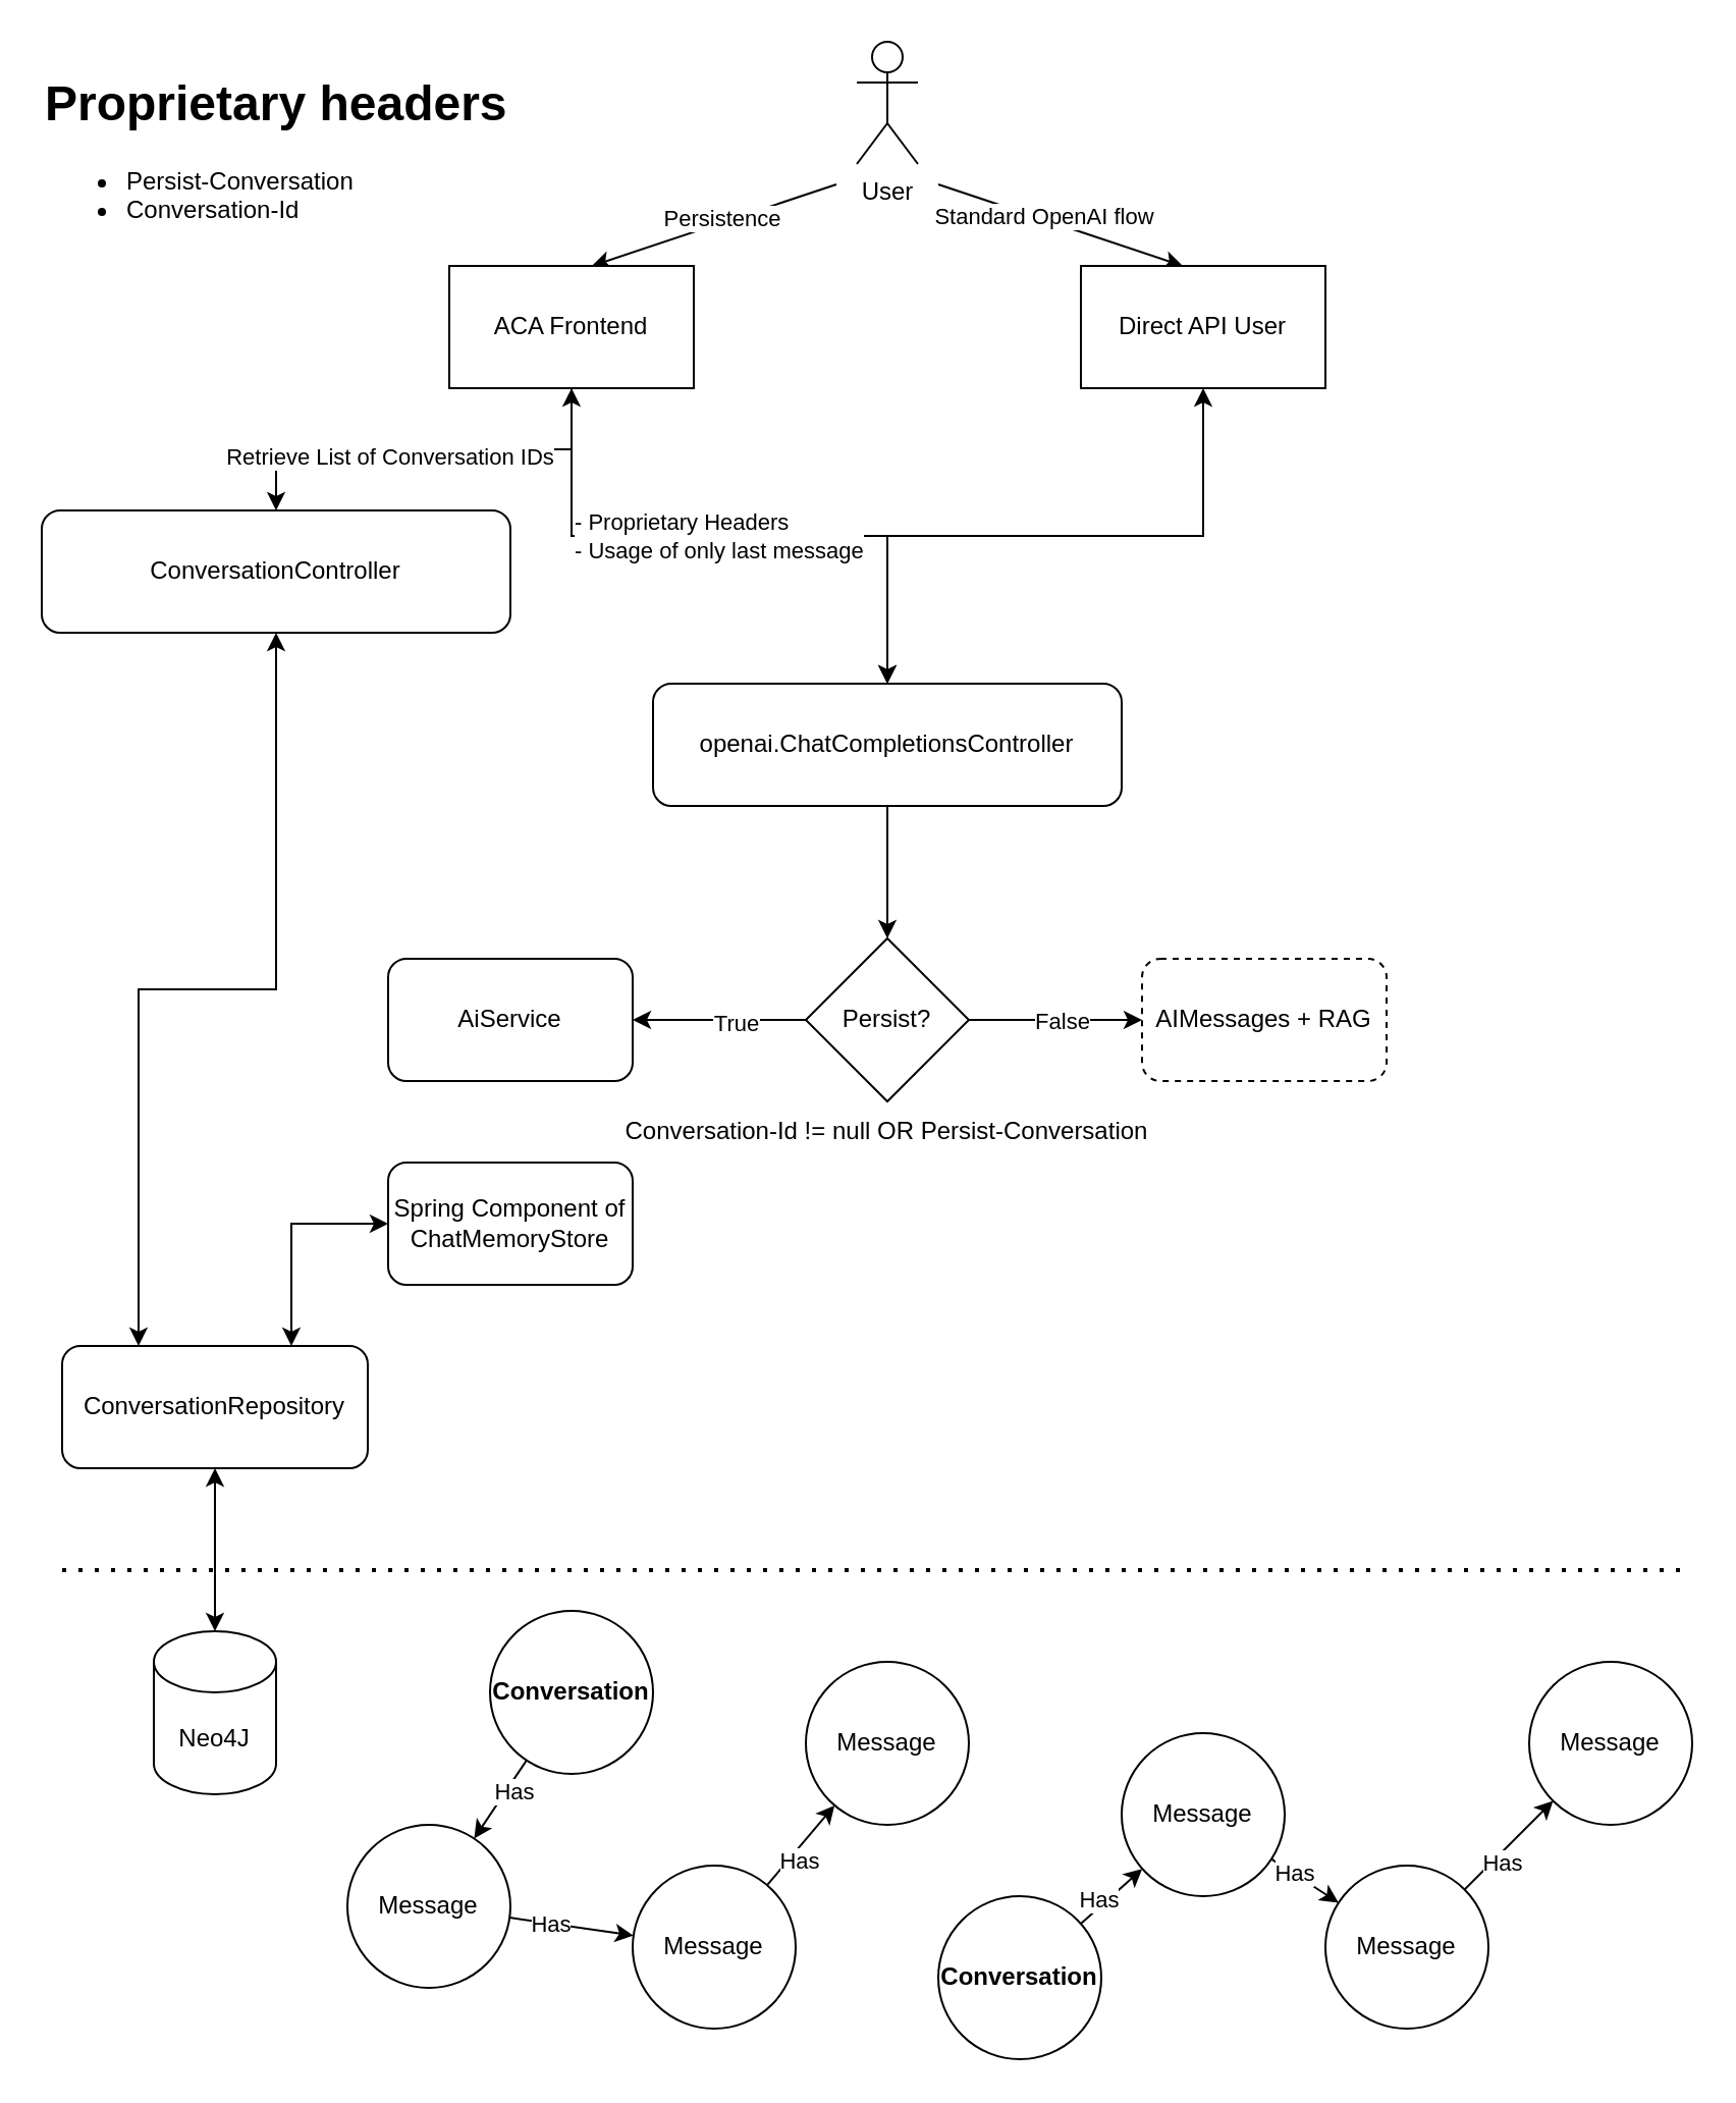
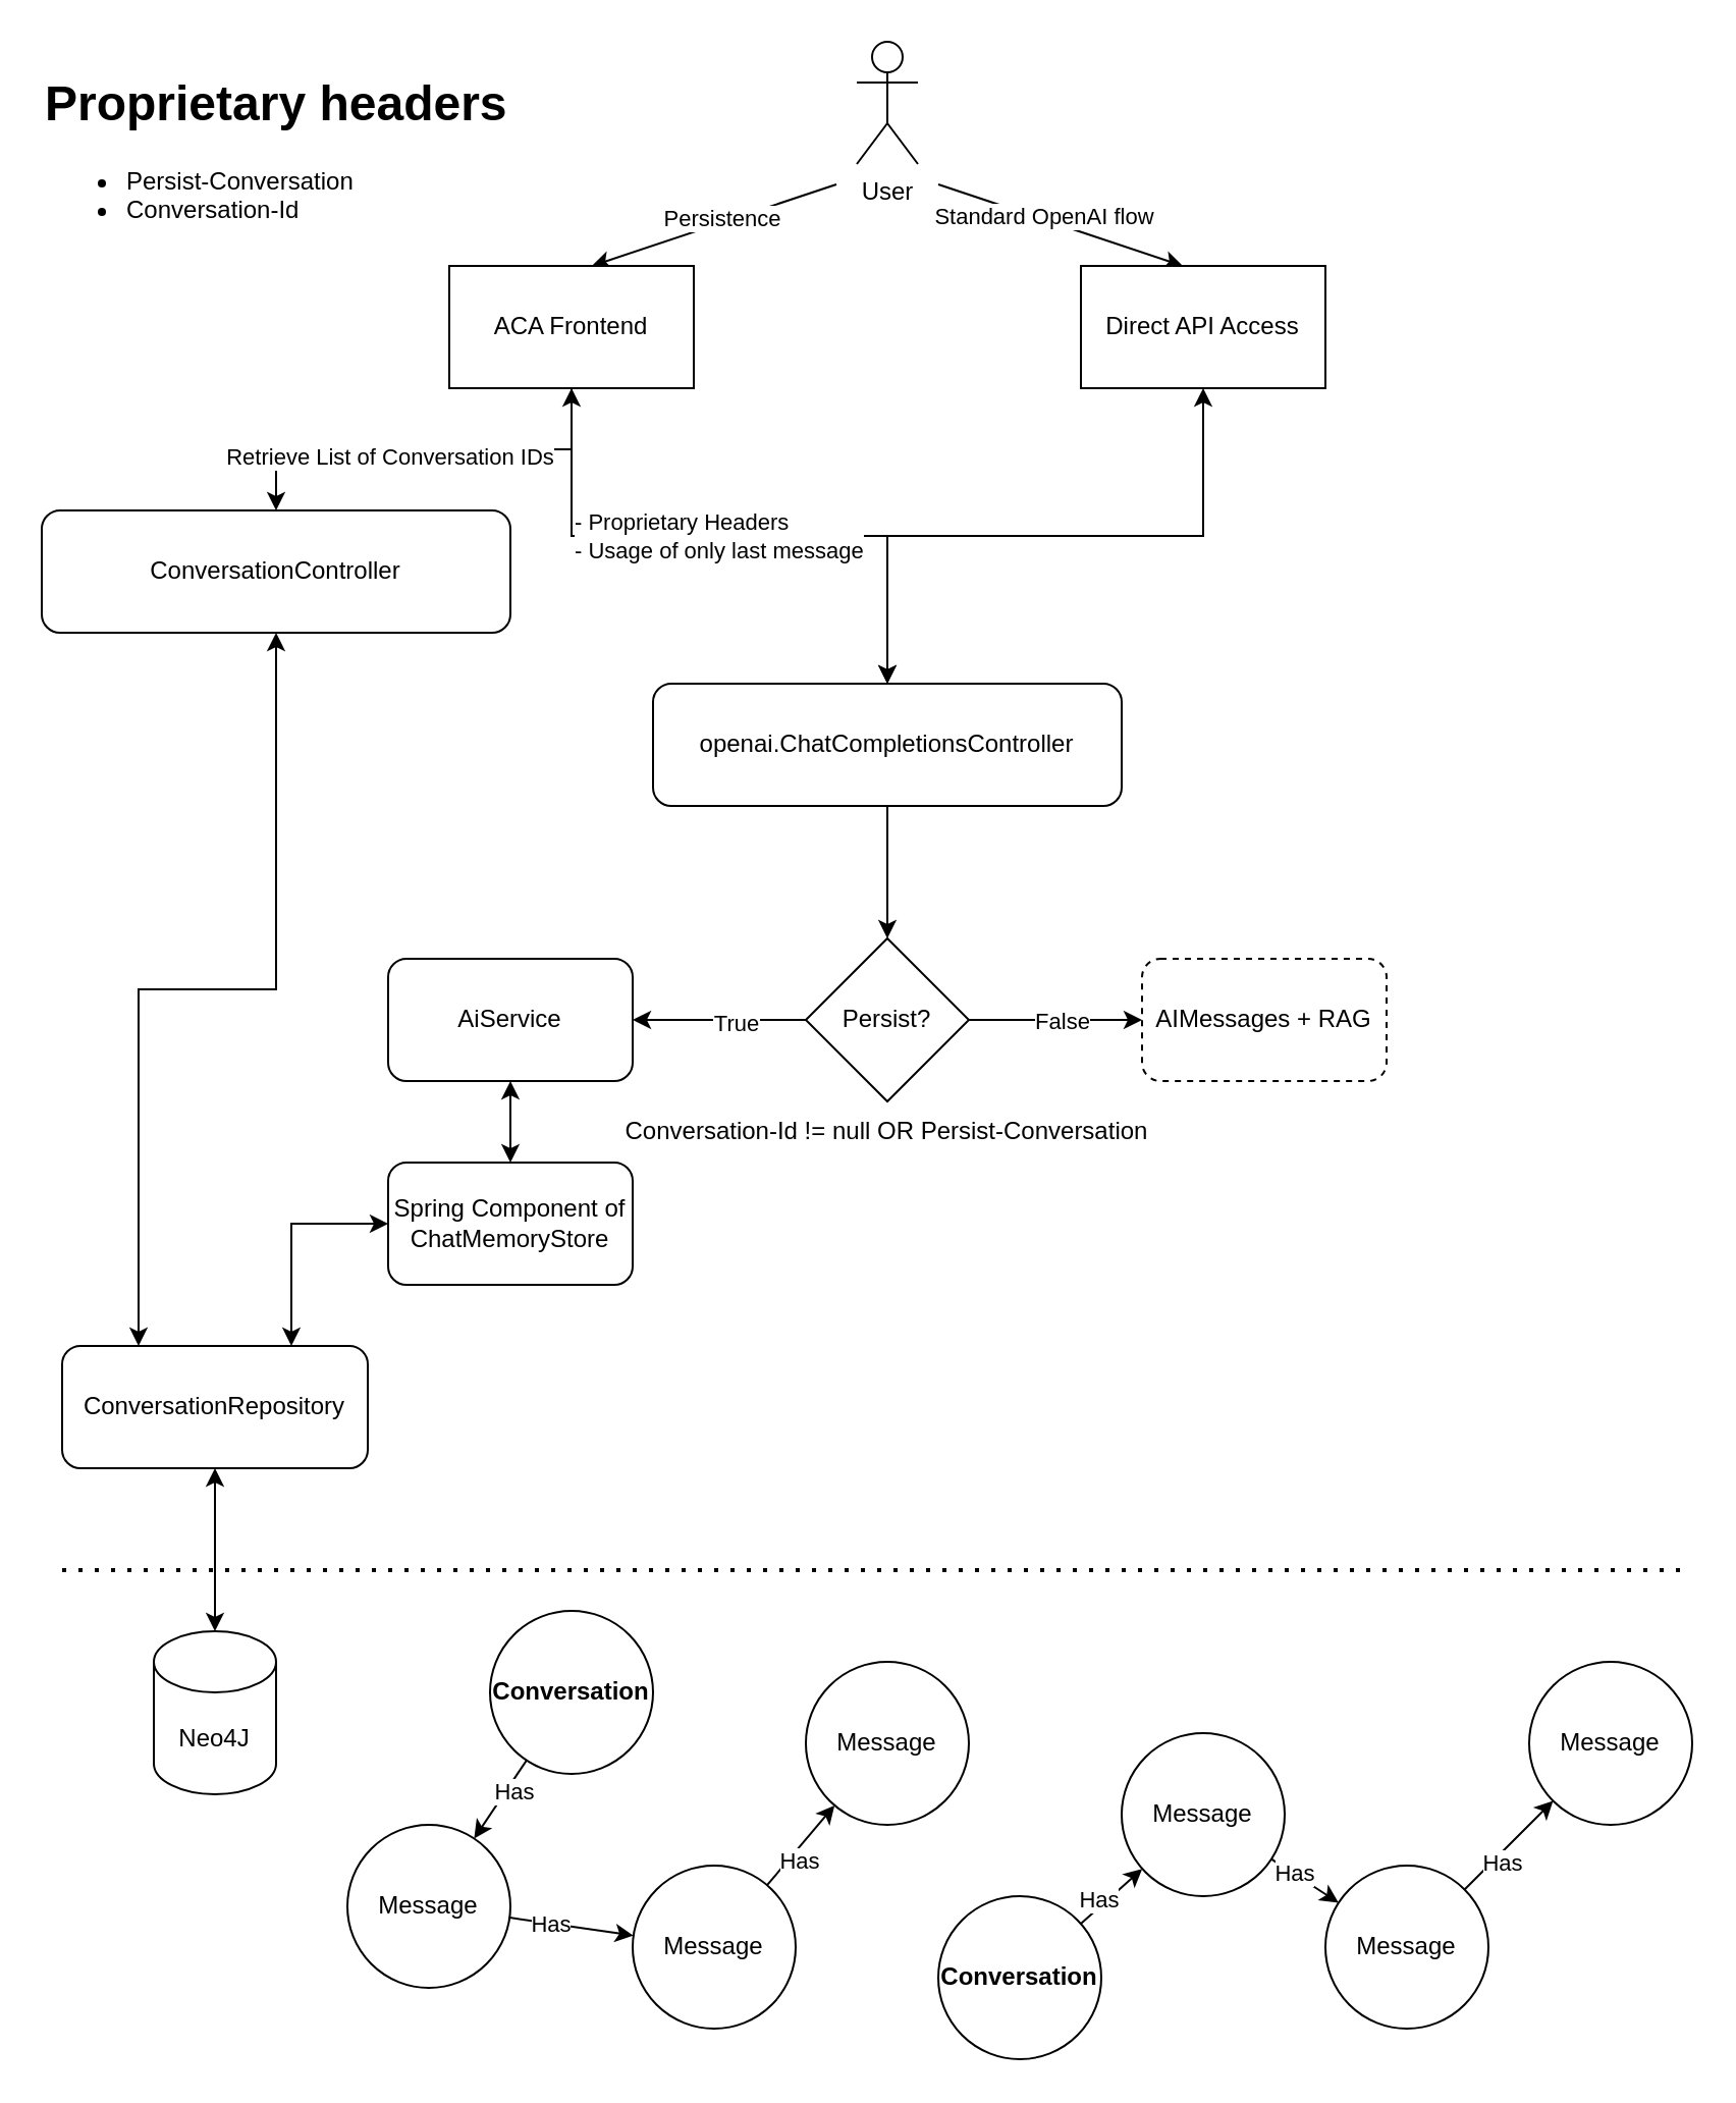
  <mxCell id="0" />
  <mxCell id="1" parent="0" />
  <mxCell id="2" value="Neo4J" style="shape=cylinder3;whiteSpace=wrap;html=1;boundedLbl=1;backgroundOutline=1;size=15;" vertex="1" parent="1"><mxGeometry x="75" y="800" width="60" height="80" as="geometry" /></mxCell>
  <mxCell id="3" value="" style="rounded=0;orthogonalLoop=1;jettySize=auto;html=1;" edge="1" parent="1" source="5" target="8"><mxGeometry relative="1" as="geometry" /></mxCell>
  <mxCell id="4" value="Has" style="edgeLabel;html=1;align=center;verticalAlign=middle;resizable=0;points=[];" vertex="1" connectable="0" parent="3"><mxGeometry x="-0.286" y="3" relative="1" as="geometry"><mxPoint as="offset" /></mxGeometry></mxCell>
  <mxCell id="5" value="&lt;b&gt;Conversation&lt;/b&gt;" style="ellipse;whiteSpace=wrap;html=1;aspect=fixed;" vertex="1" parent="1"><mxGeometry x="240" y="790" width="80" height="80" as="geometry" /></mxCell>
  <mxCell id="6" value="" style="rounded=0;orthogonalLoop=1;jettySize=auto;html=1;" edge="1" parent="1" source="8" target="11"><mxGeometry relative="1" as="geometry" /></mxCell>
  <mxCell id="7" value="Has" style="edgeLabel;html=1;align=center;verticalAlign=middle;resizable=0;points=[];" vertex="1" connectable="0" parent="6"><mxGeometry x="-0.36" relative="1" as="geometry"><mxPoint as="offset" /></mxGeometry></mxCell>
  <mxCell id="8" value="Message" style="ellipse;whiteSpace=wrap;html=1;aspect=fixed;" vertex="1" parent="1"><mxGeometry x="170" y="895" width="80" height="80" as="geometry" /></mxCell>
  <mxCell id="9" value="" style="rounded=0;orthogonalLoop=1;jettySize=auto;html=1;" edge="1" parent="1" source="11" target="12"><mxGeometry relative="1" as="geometry" /></mxCell>
  <mxCell id="10" value="Has" style="edgeLabel;html=1;align=center;verticalAlign=middle;resizable=0;points=[];" vertex="1" connectable="0" parent="9"><mxGeometry x="-0.27" y="-4" relative="1" as="geometry"><mxPoint as="offset" /></mxGeometry></mxCell>
  <mxCell id="11" value="Message" style="ellipse;whiteSpace=wrap;html=1;aspect=fixed;" vertex="1" parent="1"><mxGeometry x="310" y="915" width="80" height="80" as="geometry" /></mxCell>
  <mxCell id="12" value="Message" style="ellipse;whiteSpace=wrap;html=1;aspect=fixed;" vertex="1" parent="1"><mxGeometry x="395" y="815" width="80" height="80" as="geometry" /></mxCell>
  <mxCell id="13" value="" style="edgeStyle=orthogonalEdgeStyle;rounded=0;orthogonalLoop=1;jettySize=auto;html=1;startArrow=classic;startFill=1;endArrow=none;endFill=0;" edge="1" parent="1" source="16" target="26"><mxGeometry relative="1" as="geometry" /></mxCell>
  <mxCell id="14" value="- Proprietary Headers&lt;div&gt;- Usage of only last message&lt;/div&gt;" style="edgeLabel;html=1;align=left;verticalAlign=middle;resizable=0;points=[];" vertex="1" connectable="0" parent="13"><mxGeometry x="-0.139" relative="1" as="geometry"><mxPoint x="-99" as="offset" /></mxGeometry></mxCell>
  <mxCell id="15" value="" style="edgeStyle=orthogonalEdgeStyle;rounded=0;orthogonalLoop=1;jettySize=auto;html=1;" edge="1" parent="1" source="16" target="33"><mxGeometry relative="1" as="geometry" /></mxCell>
  <mxCell id="16" value="openai.ChatCompletionsController" style="rounded=1;whiteSpace=wrap;html=1;" vertex="1" parent="1"><mxGeometry x="320" y="335" width="230" height="60" as="geometry" /></mxCell>
  <mxCell id="17" value="User" style="shape=umlActor;verticalLabelPosition=bottom;verticalAlign=top;html=1;outlineConnect=0;" vertex="1" parent="1"><mxGeometry x="420" y="20" width="30" height="60" as="geometry" /></mxCell>
  <mxCell id="18" value="" style="endArrow=classic;html=1;rounded=0;" edge="1" parent="1"><mxGeometry width="50" height="50" relative="1" as="geometry"><mxPoint x="410" y="90" as="sourcePoint" /><mxPoint x="290" y="130" as="targetPoint" /></mxGeometry></mxCell>
  <mxCell id="19" value="Persistence" style="edgeLabel;html=1;align=center;verticalAlign=middle;resizable=0;points=[];" vertex="1" connectable="0" parent="18"><mxGeometry x="-0.06" y="-2" relative="1" as="geometry"><mxPoint as="offset" /></mxGeometry></mxCell>
  <mxCell id="20" value="" style="endArrow=classic;html=1;rounded=0;" edge="1" parent="1"><mxGeometry width="50" height="50" relative="1" as="geometry"><mxPoint x="460" y="90" as="sourcePoint" /><mxPoint x="580" y="130" as="targetPoint" /></mxGeometry></mxCell>
  <mxCell id="21" value="Standard OpenAI flow" style="edgeLabel;html=1;align=center;verticalAlign=middle;resizable=0;points=[];" vertex="1" connectable="0" parent="20"><mxGeometry x="-0.145" y="2" relative="1" as="geometry"><mxPoint as="offset" /></mxGeometry></mxCell>
  <mxCell id="22" value="" style="edgeStyle=orthogonalEdgeStyle;rounded=0;orthogonalLoop=1;jettySize=auto;html=1;startArrow=classic;startFill=1;" edge="1" parent="1" source="23" target="16"><mxGeometry relative="1" as="geometry" /></mxCell>
- <mxCell id="23" value="Direct API User" style="rounded=0;whiteSpace=wrap;html=1;" vertex="1" parent="1"><mxGeometry x="530" y="130" width="120" height="60" as="geometry" /></mxCell>
+ <mxCell id="23" value="Direct API Access" style="rounded=0;whiteSpace=wrap;html=1;" vertex="1" parent="1"><mxGeometry x="530" y="130" width="120" height="60" as="geometry" /></mxCell>
  <mxCell id="24" value="" style="edgeStyle=orthogonalEdgeStyle;rounded=0;orthogonalLoop=1;jettySize=auto;html=1;startArrow=classic;startFill=1;" edge="1" parent="1" source="26" target="28"><mxGeometry relative="1" as="geometry" /></mxCell>
  <mxCell id="25" value="Retrieve List of Conversation IDs" style="edgeLabel;html=1;align=center;verticalAlign=middle;resizable=0;points=[];" vertex="1" connectable="0" parent="24"><mxGeometry x="-0.167" y="3" relative="1" as="geometry"><mxPoint x="-35" as="offset" /></mxGeometry></mxCell>
  <mxCell id="26" value="ACA Frontend" style="rounded=0;whiteSpace=wrap;html=1;" vertex="1" parent="1"><mxGeometry x="220" y="130" width="120" height="60" as="geometry" /></mxCell>
  <mxCell id="27" value="" style="edgeStyle=orthogonalEdgeStyle;rounded=0;orthogonalLoop=1;jettySize=auto;html=1;entryX=0.25;entryY=0;entryDx=0;entryDy=0;startArrow=classic;startFill=1;" edge="1" parent="1" source="28" target="38"><mxGeometry relative="1" as="geometry"><mxPoint x="135" y="420" as="targetPoint" /></mxGeometry></mxCell>
  <mxCell id="28" value="ConversationController" style="rounded=1;whiteSpace=wrap;html=1;" vertex="1" parent="1"><mxGeometry x="20" y="250" width="230" height="60" as="geometry" /></mxCell>
  <mxCell id="29" value="" style="edgeStyle=orthogonalEdgeStyle;rounded=0;orthogonalLoop=1;jettySize=auto;html=1;" edge="1" parent="1" source="33" target="34"><mxGeometry relative="1" as="geometry" /></mxCell>
  <mxCell id="30" value="False" style="edgeLabel;html=1;align=center;verticalAlign=middle;resizable=0;points=[];" vertex="1" connectable="0" parent="29"><mxGeometry x="-0.224" y="-1" relative="1" as="geometry"><mxPoint x="12" y="-1" as="offset" /></mxGeometry></mxCell>
  <mxCell id="31" value="" style="edgeStyle=orthogonalEdgeStyle;rounded=0;orthogonalLoop=1;jettySize=auto;html=1;" edge="1" parent="1" source="33" target="40"><mxGeometry relative="1" as="geometry" /></mxCell>
  <mxCell id="32" value="True" style="edgeLabel;html=1;align=center;verticalAlign=middle;resizable=0;points=[];" vertex="1" connectable="0" parent="31"><mxGeometry x="-0.173" y="1" relative="1" as="geometry"><mxPoint as="offset" /></mxGeometry></mxCell>
  <mxCell id="33" value="Persist?" style="rhombus;whiteSpace=wrap;html=1;" vertex="1" parent="1"><mxGeometry x="395" y="460" width="80" height="80" as="geometry" /></mxCell>
  <mxCell id="34" value="AIMessages + RAG" style="rounded=1;whiteSpace=wrap;html=1;dashed=1;" vertex="1" parent="1"><mxGeometry x="560" y="470" width="120" height="60" as="geometry" /></mxCell>
  <mxCell id="35" value="" style="edgeStyle=orthogonalEdgeStyle;rounded=0;orthogonalLoop=1;jettySize=auto;html=1;startArrow=classic;startFill=1;entryX=0.75;entryY=0;entryDx=0;entryDy=0;" edge="1" parent="1" source="36" target="38"><mxGeometry relative="1" as="geometry" /></mxCell>
  <mxCell id="36" value="Spring Component of ChatMemoryStore" style="rounded=1;whiteSpace=wrap;html=1;" vertex="1" parent="1"><mxGeometry x="190" y="570" width="120" height="60" as="geometry" /></mxCell>
  <mxCell id="37" value="" style="edgeStyle=orthogonalEdgeStyle;rounded=0;orthogonalLoop=1;jettySize=auto;html=1;startArrow=classic;startFill=1;" edge="1" parent="1" source="38" target="2"><mxGeometry relative="1" as="geometry" /></mxCell>
  <mxCell id="38" value="ConversationRepository" style="rounded=1;whiteSpace=wrap;html=1;" vertex="1" parent="1"><mxGeometry x="30" y="660" width="150" height="60" as="geometry" /></mxCell>
+ <mxCell id="39" value="" style="edgeStyle=orthogonalEdgeStyle;rounded=0;orthogonalLoop=1;jettySize=auto;html=1;startArrow=classic;startFill=1;" edge="1" parent="1" source="40" target="36"><mxGeometry relative="1" as="geometry" /></mxCell>
  <mxCell id="40" value="AiService" style="rounded=1;whiteSpace=wrap;html=1;" vertex="1" parent="1"><mxGeometry x="190" y="470" width="120" height="60" as="geometry" /></mxCell>
  <mxCell id="41" value="" style="rounded=0;orthogonalLoop=1;jettySize=auto;html=1;" edge="1" parent="1" source="43" target="46"><mxGeometry relative="1" as="geometry" /></mxCell>
  <mxCell id="42" value="Has" style="edgeLabel;html=1;align=center;verticalAlign=middle;resizable=0;points=[];" vertex="1" connectable="0" parent="41"><mxGeometry x="-0.286" y="3" relative="1" as="geometry"><mxPoint as="offset" /></mxGeometry></mxCell>
  <mxCell id="43" value="&lt;b&gt;Conversation&lt;/b&gt;" style="ellipse;whiteSpace=wrap;html=1;aspect=fixed;" vertex="1" parent="1"><mxGeometry x="460" y="930" width="80" height="80" as="geometry" /></mxCell>
  <mxCell id="44" value="" style="rounded=0;orthogonalLoop=1;jettySize=auto;html=1;" edge="1" parent="1" source="46" target="49"><mxGeometry relative="1" as="geometry" /></mxCell>
  <mxCell id="45" value="Has" style="edgeLabel;html=1;align=center;verticalAlign=middle;resizable=0;points=[];" vertex="1" connectable="0" parent="44"><mxGeometry x="-0.36" relative="1" as="geometry"><mxPoint as="offset" /></mxGeometry></mxCell>
  <mxCell id="46" value="Message" style="ellipse;whiteSpace=wrap;html=1;aspect=fixed;" vertex="1" parent="1"><mxGeometry x="550" y="850" width="80" height="80" as="geometry" /></mxCell>
  <mxCell id="47" value="" style="rounded=0;orthogonalLoop=1;jettySize=auto;html=1;" edge="1" parent="1" source="49" target="50"><mxGeometry relative="1" as="geometry" /></mxCell>
  <mxCell id="48" value="Has" style="edgeLabel;html=1;align=center;verticalAlign=middle;resizable=0;points=[];" vertex="1" connectable="0" parent="47"><mxGeometry x="-0.27" y="-4" relative="1" as="geometry"><mxPoint as="offset" /></mxGeometry></mxCell>
  <mxCell id="49" value="Message" style="ellipse;whiteSpace=wrap;html=1;aspect=fixed;" vertex="1" parent="1"><mxGeometry x="650" y="915" width="80" height="80" as="geometry" /></mxCell>
  <mxCell id="50" value="Message" style="ellipse;whiteSpace=wrap;html=1;aspect=fixed;" vertex="1" parent="1"><mxGeometry x="750" y="815" width="80" height="80" as="geometry" /></mxCell>
  <mxCell id="51" value="" style="endArrow=none;dashed=1;html=1;dashPattern=1 3;strokeWidth=2;rounded=0;" edge="1" parent="1"><mxGeometry width="50" height="50" relative="1" as="geometry"><mxPoint x="30" y="770" as="sourcePoint" /><mxPoint x="830" y="770" as="targetPoint" /></mxGeometry></mxCell>
  <mxCell id="52" value="&lt;h1 style=&quot;margin-top: 0px;&quot;&gt;Proprietary headers&lt;/h1&gt;&lt;p&gt;&lt;/p&gt;&lt;ul&gt;&lt;li&gt;Persist-Conversation&lt;/li&gt;&lt;li&gt;Conversation-Id&lt;/li&gt;&lt;/ul&gt;&lt;p&gt;&lt;/p&gt;" style="text;html=1;whiteSpace=wrap;overflow=hidden;rounded=0;" vertex="1" parent="1"><mxGeometry x="20" y="30" width="230" height="90" as="geometry" /></mxCell>
  <mxCell id="53" value="Conversation-Id != null OR Persist-Conversation" style="text;html=1;align=center;verticalAlign=middle;whiteSpace=wrap;rounded=0;" vertex="1" parent="1"><mxGeometry x="300" y="540" width="270" height="30" as="geometry" /></mxCell>
